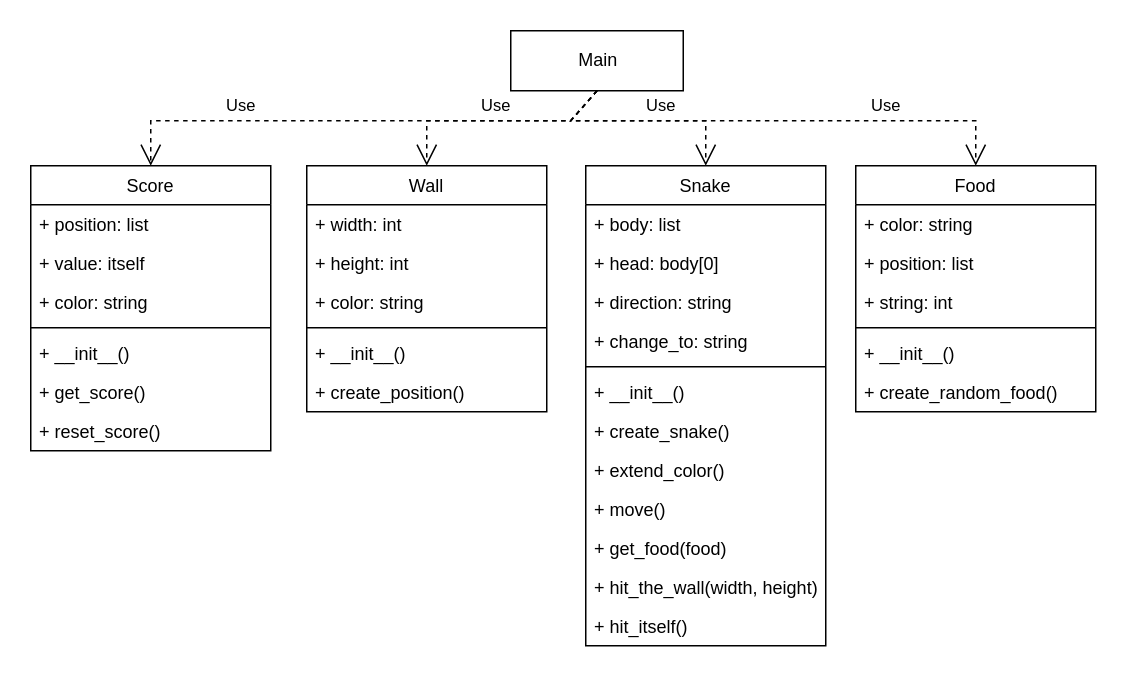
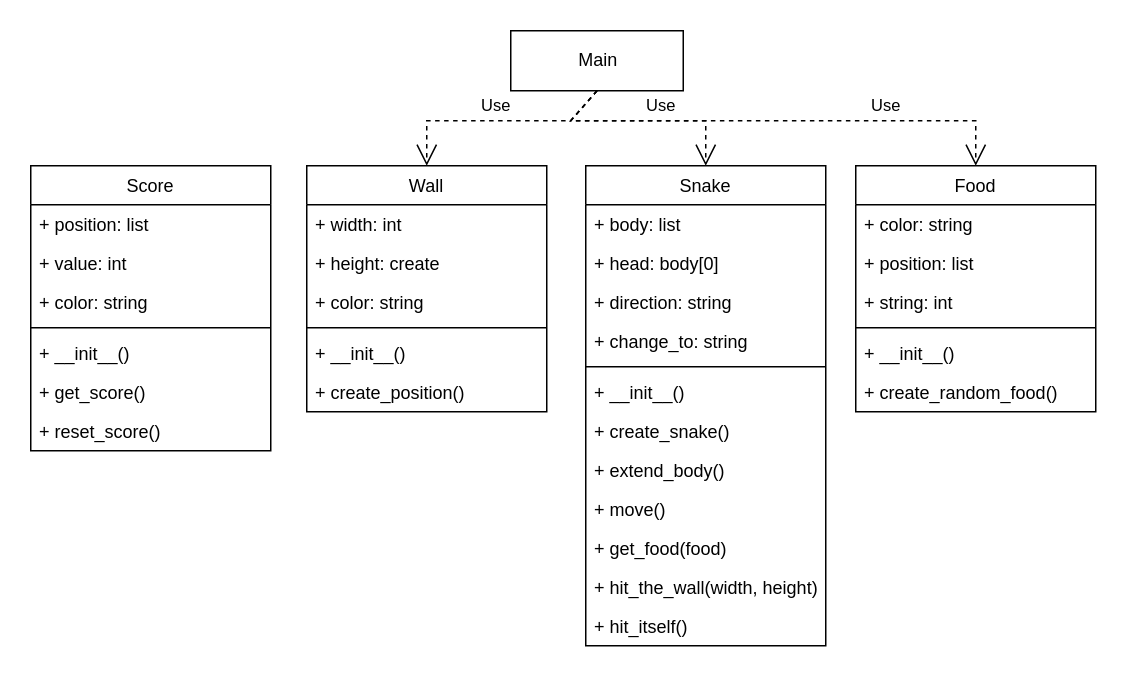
  <mxCell id="0" />
  <mxCell id="1" parent="0" />
  <mxCell id="2" value="Snake" style="swimlane;fontStyle=0;align=center;verticalAlign=top;childLayout=stackLayout;horizontal=1;startSize=26;horizontalStack=0;resizeParent=1;resizeLast=0;collapsible=1;marginBottom=0;rounded=0;shadow=0;strokeWidth=1;" parent="1" vertex="1"><mxGeometry x="390" y="110" width="160" height="320" as="geometry"><mxRectangle x="550" y="140" width="160" height="26" as="alternateBounds" /></mxGeometry></mxCell>
  <mxCell id="3" value="+ body: list" style="text;align=left;verticalAlign=top;spacingLeft=4;spacingRight=4;overflow=hidden;rotatable=0;points=[[0,0.5],[1,0.5]];portConstraint=eastwest;" parent="2" vertex="1"><mxGeometry y="26" width="160" height="26" as="geometry" /></mxCell>
  <mxCell id="4" value="+ head: body[0]" style="text;align=left;verticalAlign=top;spacingLeft=4;spacingRight=4;overflow=hidden;rotatable=0;points=[[0,0.5],[1,0.5]];portConstraint=eastwest;rounded=0;shadow=0;html=0;" parent="2" vertex="1"><mxGeometry y="52" width="160" height="26" as="geometry" /></mxCell>
  <mxCell id="5" value="+ direction: string" style="text;align=left;verticalAlign=top;spacingLeft=4;spacingRight=4;overflow=hidden;rotatable=0;points=[[0,0.5],[1,0.5]];portConstraint=eastwest;rounded=0;shadow=0;html=0;" parent="2" vertex="1"><mxGeometry y="78" width="160" height="26" as="geometry" /></mxCell>
  <mxCell id="6" value="+ change_to: string" style="text;align=left;verticalAlign=top;spacingLeft=4;spacingRight=4;overflow=hidden;rotatable=0;points=[[0,0.5],[1,0.5]];portConstraint=eastwest;rounded=0;shadow=0;html=0;" parent="2" vertex="1"><mxGeometry y="104" width="160" height="26" as="geometry" /></mxCell>
  <mxCell id="7" value="" style="line;html=1;strokeWidth=1;align=left;verticalAlign=middle;spacingTop=-1;spacingLeft=3;spacingRight=3;rotatable=0;labelPosition=right;points=[];portConstraint=eastwest;" parent="2" vertex="1"><mxGeometry y="130" width="160" height="8" as="geometry" /></mxCell>
  <mxCell id="8" value="+ __init__()" style="text;align=left;verticalAlign=top;spacingLeft=4;spacingRight=4;overflow=hidden;rotatable=0;points=[[0,0.5],[1,0.5]];portConstraint=eastwest;" parent="2" vertex="1"><mxGeometry y="138" width="160" height="26" as="geometry" /></mxCell>
  <mxCell id="9" value="+ create_snake()" style="text;align=left;verticalAlign=top;spacingLeft=4;spacingRight=4;overflow=hidden;rotatable=0;points=[[0,0.5],[1,0.5]];portConstraint=eastwest;" parent="2" vertex="1"><mxGeometry y="164" width="160" height="26" as="geometry" /></mxCell>
- <mxCell id="10" value="+ extend_color()" style="text;align=left;verticalAlign=top;spacingLeft=4;spacingRight=4;overflow=hidden;rotatable=0;points=[[0,0.5],[1,0.5]];portConstraint=eastwest;" parent="2" vertex="1"><mxGeometry y="190" width="160" height="26" as="geometry" /></mxCell>
+ <mxCell id="10" value="+ extend_body()" style="text;align=left;verticalAlign=top;spacingLeft=4;spacingRight=4;overflow=hidden;rotatable=0;points=[[0,0.5],[1,0.5]];portConstraint=eastwest;" parent="2" vertex="1"><mxGeometry y="190" width="160" height="26" as="geometry" /></mxCell>
  <mxCell id="11" value="+ move()" style="text;align=left;verticalAlign=top;spacingLeft=4;spacingRight=4;overflow=hidden;rotatable=0;points=[[0,0.5],[1,0.5]];portConstraint=eastwest;" parent="2" vertex="1"><mxGeometry y="216" width="160" height="26" as="geometry" /></mxCell>
  <mxCell id="12" value="+ get_food(food)" style="text;align=left;verticalAlign=top;spacingLeft=4;spacingRight=4;overflow=hidden;rotatable=0;points=[[0,0.5],[1,0.5]];portConstraint=eastwest;" parent="2" vertex="1"><mxGeometry y="242" width="160" height="26" as="geometry" /></mxCell>
  <mxCell id="13" value="+ hit_the_wall(width, height)" style="text;align=left;verticalAlign=top;spacingLeft=4;spacingRight=4;overflow=hidden;rotatable=0;points=[[0,0.5],[1,0.5]];portConstraint=eastwest;" parent="2" vertex="1"><mxGeometry y="268" width="160" height="26" as="geometry" /></mxCell>
  <mxCell id="14" value="+ hit_itself()" style="text;align=left;verticalAlign=top;spacingLeft=4;spacingRight=4;overflow=hidden;rotatable=0;points=[[0,0.5],[1,0.5]];portConstraint=eastwest;" parent="2" vertex="1"><mxGeometry y="294" width="160" height="26" as="geometry" /></mxCell>
  <mxCell id="15" value="Main" style="html=1;" parent="1" vertex="1"><mxGeometry x="340" y="20" width="115" height="40" as="geometry" /></mxCell>
  <mxCell id="16" value="Food" style="swimlane;fontStyle=0;align=center;verticalAlign=top;childLayout=stackLayout;horizontal=1;startSize=26;horizontalStack=0;resizeParent=1;resizeLast=0;collapsible=1;marginBottom=0;rounded=0;shadow=0;strokeWidth=1;" parent="1" vertex="1"><mxGeometry x="570" y="110" width="160" height="164" as="geometry"><mxRectangle x="550" y="140" width="160" height="26" as="alternateBounds" /></mxGeometry></mxCell>
  <mxCell id="17" value="+ color: string" style="text;align=left;verticalAlign=top;spacingLeft=4;spacingRight=4;overflow=hidden;rotatable=0;points=[[0,0.5],[1,0.5]];portConstraint=eastwest;" parent="16" vertex="1"><mxGeometry y="26" width="160" height="26" as="geometry" /></mxCell>
  <mxCell id="18" value="+ position: list" style="text;align=left;verticalAlign=top;spacingLeft=4;spacingRight=4;overflow=hidden;rotatable=0;points=[[0,0.5],[1,0.5]];portConstraint=eastwest;rounded=0;shadow=0;html=0;" parent="16" vertex="1"><mxGeometry y="52" width="160" height="26" as="geometry" /></mxCell>
  <mxCell id="19" value="+ string: int" style="text;align=left;verticalAlign=top;spacingLeft=4;spacingRight=4;overflow=hidden;rotatable=0;points=[[0,0.5],[1,0.5]];portConstraint=eastwest;rounded=0;shadow=0;html=0;" parent="16" vertex="1"><mxGeometry y="78" width="160" height="26" as="geometry" /></mxCell>
  <mxCell id="20" value="" style="line;html=1;strokeWidth=1;align=left;verticalAlign=middle;spacingTop=-1;spacingLeft=3;spacingRight=3;rotatable=0;labelPosition=right;points=[];portConstraint=eastwest;" parent="16" vertex="1"><mxGeometry y="104" width="160" height="8" as="geometry" /></mxCell>
  <mxCell id="21" value="+ __init__()" style="text;align=left;verticalAlign=top;spacingLeft=4;spacingRight=4;overflow=hidden;rotatable=0;points=[[0,0.5],[1,0.5]];portConstraint=eastwest;" parent="16" vertex="1"><mxGeometry y="112" width="160" height="26" as="geometry" /></mxCell>
  <mxCell id="22" value="+ create_random_food()" style="text;align=left;verticalAlign=top;spacingLeft=4;spacingRight=4;overflow=hidden;rotatable=0;points=[[0,0.5],[1,0.5]];portConstraint=eastwest;" parent="16" vertex="1"><mxGeometry y="138" width="160" height="26" as="geometry" /></mxCell>
  <mxCell id="23" value="Wall" style="swimlane;fontStyle=0;align=center;verticalAlign=top;childLayout=stackLayout;horizontal=1;startSize=26;horizontalStack=0;resizeParent=1;resizeLast=0;collapsible=1;marginBottom=0;rounded=0;shadow=0;strokeWidth=1;" parent="1" vertex="1"><mxGeometry x="204" y="110" width="160" height="164" as="geometry"><mxRectangle x="550" y="140" width="160" height="26" as="alternateBounds" /></mxGeometry></mxCell>
  <mxCell id="24" value="+ width: int" style="text;align=left;verticalAlign=top;spacingLeft=4;spacingRight=4;overflow=hidden;rotatable=0;points=[[0,0.5],[1,0.5]];portConstraint=eastwest;" parent="23" vertex="1"><mxGeometry y="26" width="160" height="26" as="geometry" /></mxCell>
- <mxCell id="25" value="+ height: int" style="text;align=left;verticalAlign=top;spacingLeft=4;spacingRight=4;overflow=hidden;rotatable=0;points=[[0,0.5],[1,0.5]];portConstraint=eastwest;rounded=0;shadow=0;html=0;" parent="23" vertex="1"><mxGeometry y="52" width="160" height="26" as="geometry" /></mxCell>
+ <mxCell id="25" value="+ height: create" style="text;align=left;verticalAlign=top;spacingLeft=4;spacingRight=4;overflow=hidden;rotatable=0;points=[[0,0.5],[1,0.5]];portConstraint=eastwest;rounded=0;shadow=0;html=0;" parent="23" vertex="1"><mxGeometry y="52" width="160" height="26" as="geometry" /></mxCell>
  <mxCell id="26" value="+ color: string" style="text;align=left;verticalAlign=top;spacingLeft=4;spacingRight=4;overflow=hidden;rotatable=0;points=[[0,0.5],[1,0.5]];portConstraint=eastwest;rounded=0;shadow=0;html=0;" parent="23" vertex="1"><mxGeometry y="78" width="160" height="26" as="geometry" /></mxCell>
  <mxCell id="27" value="" style="line;html=1;strokeWidth=1;align=left;verticalAlign=middle;spacingTop=-1;spacingLeft=3;spacingRight=3;rotatable=0;labelPosition=right;points=[];portConstraint=eastwest;" parent="23" vertex="1"><mxGeometry y="104" width="160" height="8" as="geometry" /></mxCell>
  <mxCell id="28" value="+ __init__()" style="text;align=left;verticalAlign=top;spacingLeft=4;spacingRight=4;overflow=hidden;rotatable=0;points=[[0,0.5],[1,0.5]];portConstraint=eastwest;" parent="23" vertex="1"><mxGeometry y="112" width="160" height="26" as="geometry" /></mxCell>
  <mxCell id="29" value="+ create_position()" style="text;align=left;verticalAlign=top;spacingLeft=4;spacingRight=4;overflow=hidden;rotatable=0;points=[[0,0.5],[1,0.5]];portConstraint=eastwest;" parent="23" vertex="1"><mxGeometry y="138" width="160" height="26" as="geometry" /></mxCell>
  <mxCell id="30" value="Score" style="swimlane;fontStyle=0;align=center;verticalAlign=top;childLayout=stackLayout;horizontal=1;startSize=26;horizontalStack=0;resizeParent=1;resizeLast=0;collapsible=1;marginBottom=0;rounded=0;shadow=0;strokeWidth=1;" parent="1" vertex="1"><mxGeometry x="20" y="110" width="160" height="190" as="geometry"><mxRectangle x="550" y="140" width="160" height="26" as="alternateBounds" /></mxGeometry></mxCell>
  <mxCell id="31" value="+ position: list" style="text;align=left;verticalAlign=top;spacingLeft=4;spacingRight=4;overflow=hidden;rotatable=0;points=[[0,0.5],[1,0.5]];portConstraint=eastwest;" parent="30" vertex="1"><mxGeometry y="26" width="160" height="26" as="geometry" /></mxCell>
- <mxCell id="32" value="+ value: itself" style="text;align=left;verticalAlign=top;spacingLeft=4;spacingRight=4;overflow=hidden;rotatable=0;points=[[0,0.5],[1,0.5]];portConstraint=eastwest;rounded=0;shadow=0;html=0;" parent="30" vertex="1"><mxGeometry y="52" width="160" height="26" as="geometry" /></mxCell>
+ <mxCell id="32" value="+ value: int" style="text;align=left;verticalAlign=top;spacingLeft=4;spacingRight=4;overflow=hidden;rotatable=0;points=[[0,0.5],[1,0.5]];portConstraint=eastwest;rounded=0;shadow=0;html=0;" parent="30" vertex="1"><mxGeometry y="52" width="160" height="26" as="geometry" /></mxCell>
  <mxCell id="33" value="+ color: string" style="text;align=left;verticalAlign=top;spacingLeft=4;spacingRight=4;overflow=hidden;rotatable=0;points=[[0,0.5],[1,0.5]];portConstraint=eastwest;rounded=0;shadow=0;html=0;" parent="30" vertex="1"><mxGeometry y="78" width="160" height="26" as="geometry" /></mxCell>
  <mxCell id="34" value="" style="line;html=1;strokeWidth=1;align=left;verticalAlign=middle;spacingTop=-1;spacingLeft=3;spacingRight=3;rotatable=0;labelPosition=right;points=[];portConstraint=eastwest;" parent="30" vertex="1"><mxGeometry y="104" width="160" height="8" as="geometry" /></mxCell>
  <mxCell id="35" value="+ __init__()" style="text;align=left;verticalAlign=top;spacingLeft=4;spacingRight=4;overflow=hidden;rotatable=0;points=[[0,0.5],[1,0.5]];portConstraint=eastwest;" parent="30" vertex="1"><mxGeometry y="112" width="160" height="26" as="geometry" /></mxCell>
  <mxCell id="36" value="+ get_score()" style="text;align=left;verticalAlign=top;spacingLeft=4;spacingRight=4;overflow=hidden;rotatable=0;points=[[0,0.5],[1,0.5]];portConstraint=eastwest;" parent="30" vertex="1"><mxGeometry y="138" width="160" height="26" as="geometry" /></mxCell>
  <mxCell id="37" value="+ reset_score()" style="text;align=left;verticalAlign=top;spacingLeft=4;spacingRight=4;overflow=hidden;rotatable=0;points=[[0,0.5],[1,0.5]];portConstraint=eastwest;" parent="30" vertex="1"><mxGeometry y="164" width="160" height="26" as="geometry" /></mxCell>
- <mxCell id="38" value="Use" style="endArrow=open;endSize=12;dashed=1;html=1;rounded=0;exitX=0.5;exitY=1;exitDx=0;exitDy=0;entryX=0.5;entryY=0;entryDx=0;entryDy=0;" parent="1" source="15" target="30" edge="1"><mxGeometry x="0.468" y="-10" width="160" relative="1" as="geometry"><mxPoint x="330" y="60" as="sourcePoint" /><mxPoint x="450" y="180" as="targetPoint" /><Array as="points"><mxPoint x="380" y="80" /><mxPoint x="100" y="80" /></Array><mxPoint as="offset" /></mxGeometry></mxCell>
  <mxCell id="39" value="Use" style="endArrow=open;endSize=12;dashed=1;html=1;rounded=0;exitX=0.5;exitY=1;exitDx=0;exitDy=0;entryX=0.5;entryY=0;entryDx=0;entryDy=0;" parent="1" source="15" target="23" edge="1"><mxGeometry x="0.013" y="-10" width="160" relative="1" as="geometry"><mxPoint x="350" y="62" as="sourcePoint" /><mxPoint x="110" y="120" as="targetPoint" /><Array as="points"><mxPoint x="380" y="80" /><mxPoint x="284" y="80" /></Array><mxPoint as="offset" /></mxGeometry></mxCell>
  <mxCell id="40" value="Use" style="endArrow=open;endSize=12;dashed=1;html=1;rounded=0;exitX=0.5;exitY=1;exitDx=0;exitDy=0;entryX=0.5;entryY=0;entryDx=0;entryDy=0;" parent="1" source="15" target="2" edge="1"><mxGeometry x="0.189" y="10" width="160" relative="1" as="geometry"><mxPoint x="350" y="62" as="sourcePoint" /><mxPoint x="294" y="120" as="targetPoint" /><Array as="points"><mxPoint x="380" y="80" /><mxPoint x="470" y="80" /></Array><mxPoint as="offset" /></mxGeometry></mxCell>
  <mxCell id="41" value="Use" style="endArrow=open;endSize=12;dashed=1;html=1;rounded=0;entryX=0.5;entryY=0;entryDx=0;entryDy=0;exitX=0.5;exitY=1;exitDx=0;exitDy=0;" parent="1" source="15" target="16" edge="1"><mxGeometry x="0.451" y="10" width="160" relative="1" as="geometry"><mxPoint x="340" y="50" as="sourcePoint" /><mxPoint x="480" y="120" as="targetPoint" /><Array as="points"><mxPoint x="380" y="80" /><mxPoint x="650" y="80" /></Array><mxPoint as="offset" /></mxGeometry></mxCell>
